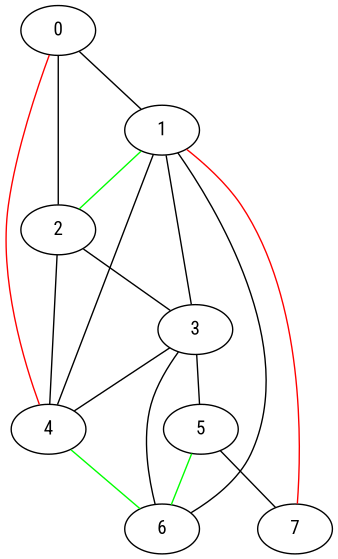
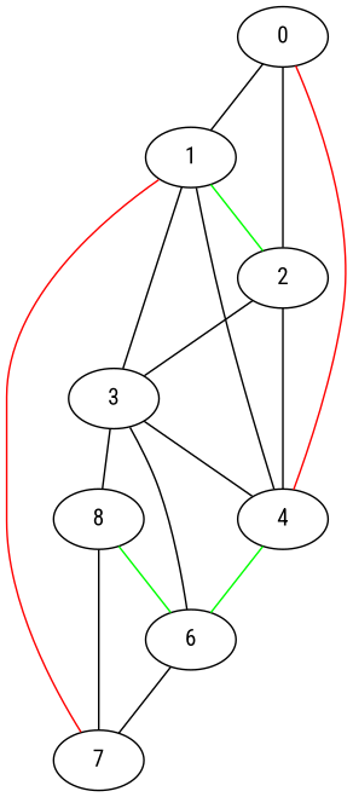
  graph {
    fontname="Roboto Condensed"
    node [fontname="Roboto Condensed"]
    edge [color=black fontname="Roboto Condensed" penwidth=1]
    0
    1
    2
    4
    3
    7
    6
-   5
+   5 [label=8]
    0 -- 1
    0 -- 2
    0 -- 4 [color=red]
    1 -- 2 [color=green]
    1 -- 3
    1 -- 7 [color=red]
    2 -- 4
    2 -- 3
    4 -- 1
    4 -- 6 [color=green]
    3 -- 4
    3 -- 6
    3 -- 5
-   6 -- 1
+   6 -- 7
    5 -- 7
    5 -- 6 [color=green]
  }
